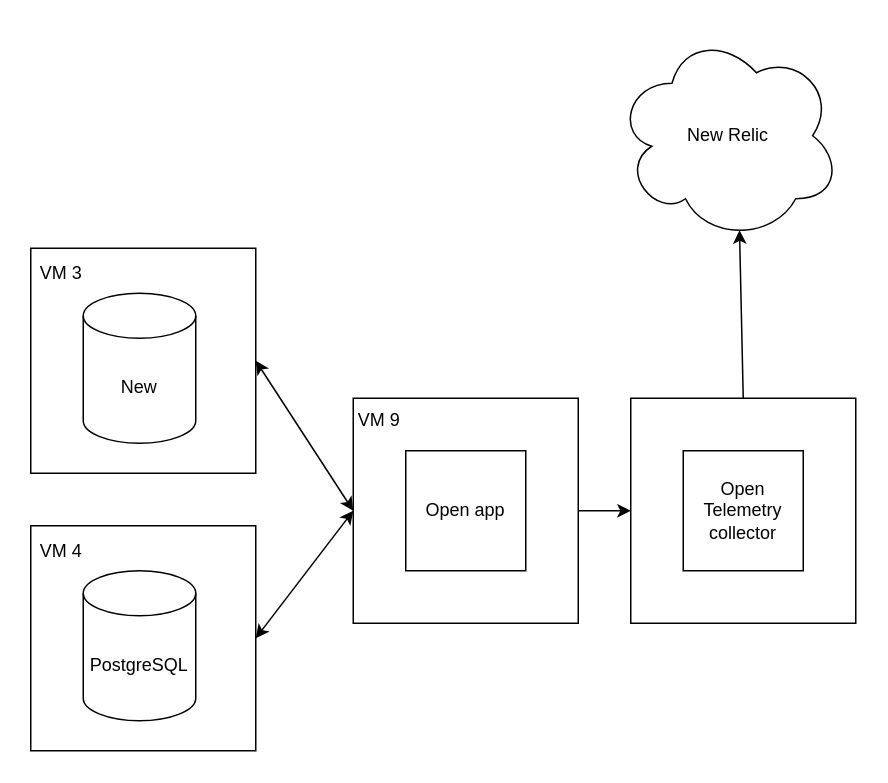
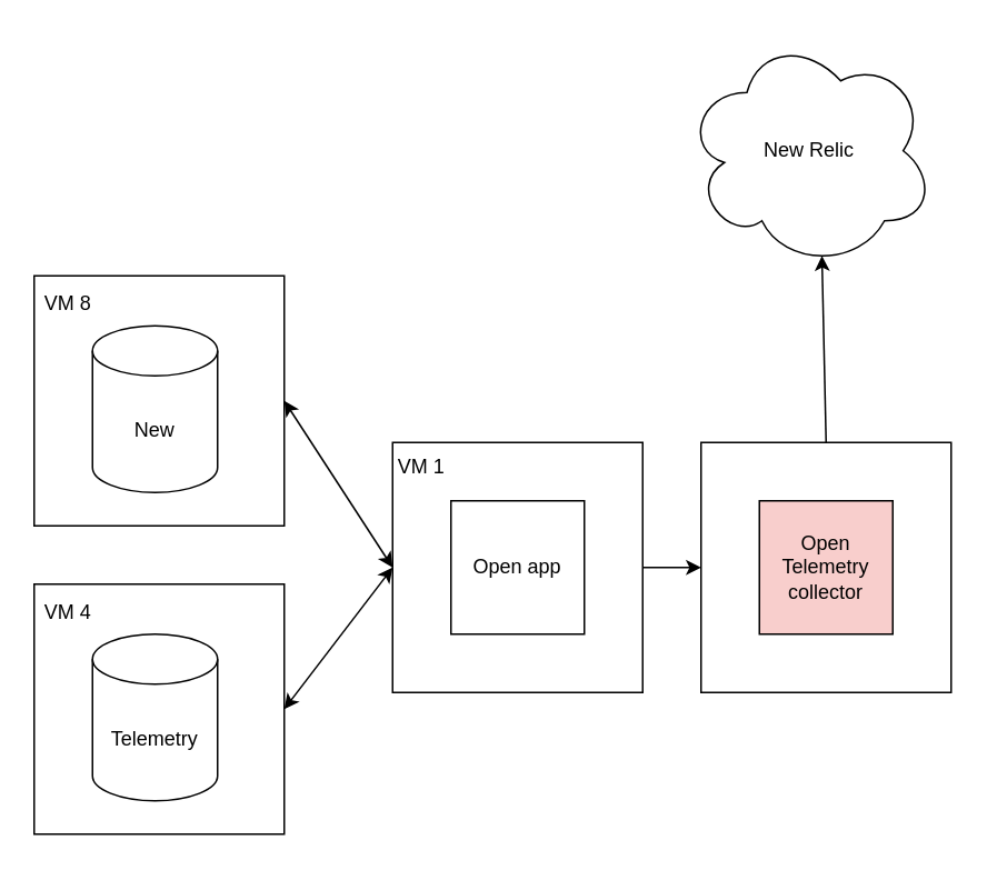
  <mxCell id="0" />
  <mxCell id="1" parent="0" />
  <mxCell id="2" value="" style="whiteSpace=wrap;html=1;aspect=fixed;fillColor=none;" vertex="1" parent="1"><mxGeometry x="235" y="265" width="150" height="150" as="geometry" /></mxCell>
  <mxCell id="3" value="" style="whiteSpace=wrap;html=1;aspect=fixed;fillColor=none;" vertex="1" parent="1"><mxGeometry x="420" y="265" width="150" height="150" as="geometry" /></mxCell>
  <mxCell id="4" value="" style="whiteSpace=wrap;html=1;aspect=fixed;fillColor=none;" parent="1" vertex="1"><mxGeometry x="20" y="165" width="150" height="150" as="geometry" /></mxCell>
  <mxCell id="5" value="" style="whiteSpace=wrap;html=1;aspect=fixed;fillColor=none;" parent="1" vertex="1"><mxGeometry x="20" y="350" width="150" height="150" as="geometry" /></mxCell>
  <mxCell id="6" value="Open app" style="whiteSpace=wrap;html=1;aspect=fixed;" parent="1" vertex="1"><mxGeometry x="270" y="300" width="80" height="80" as="geometry" /></mxCell>
  <mxCell id="7" value="" style="endArrow=classic;startArrow=classic;html=1;rounded=0;exitX=0;exitY=0.5;exitDx=0;exitDy=0;entryX=1;entryY=0.5;entryDx=0;entryDy=0;" parent="1" edge="1" target="4" source="2"><mxGeometry width="50" height="50" relative="1" as="geometry"><mxPoint x="220" y="330" as="sourcePoint" /><mxPoint x="150" y="250" as="targetPoint" /></mxGeometry></mxCell>
  <mxCell id="8" value="" style="endArrow=classic;startArrow=classic;html=1;rounded=0;exitX=0;exitY=0.5;exitDx=0;exitDy=0;entryX=1;entryY=0.5;entryDx=0;entryDy=0;" parent="1" edge="1" target="5" source="2"><mxGeometry width="50" height="50" relative="1" as="geometry"><mxPoint x="220" y="360" as="sourcePoint" /><mxPoint x="150" y="430" as="targetPoint" /></mxGeometry></mxCell>
- <mxCell id="9" value="PostgreSQL" style="shape=cylinder3;whiteSpace=wrap;html=1;boundedLbl=1;backgroundOutline=1;size=15;" parent="1" vertex="1"><mxGeometry x="55" y="380" width="75" height="100" as="geometry" /></mxCell>
- <mxCell id="10" value="Open Telemetry collector" style="whiteSpace=wrap;html=1;aspect=fixed;" parent="1" vertex="1"><mxGeometry x="455" y="300" width="80" height="80" as="geometry" /></mxCell>
+ <mxCell id="9" value="Telemetry" style="shape=cylinder3;whiteSpace=wrap;html=1;boundedLbl=1;backgroundOutline=1;size=15;" parent="1" vertex="1"><mxGeometry x="55" y="380" width="75" height="100" as="geometry" /></mxCell>
+ <mxCell id="10" value="Open Telemetry collector" style="whiteSpace=wrap;html=1;aspect=fixed;fillColor=#f8cecc;" parent="1" vertex="1"><mxGeometry x="455" y="300" width="80" height="80" as="geometry" /></mxCell>
  <mxCell id="11" value="" style="endArrow=classic;html=1;rounded=0;exitX=1;exitY=0.5;exitDx=0;exitDy=0;" parent="1" edge="1" source="2"><mxGeometry width="50" height="50" relative="1" as="geometry"><mxPoint x="390" y="340" as="sourcePoint" /><mxPoint x="420" y="340" as="targetPoint" /></mxGeometry></mxCell>
  <mxCell id="12" value="New Relic" style="ellipse;shape=cloud;whiteSpace=wrap;html=1;" parent="1" vertex="1"><mxGeometry x="410" y="20" width="150" height="140" as="geometry" /></mxCell>
  <mxCell id="13" value="" style="endArrow=classic;html=1;rounded=0;exitX=0.5;exitY=0;exitDx=0;exitDy=0;entryX=0.55;entryY=0.95;entryDx=0;entryDy=0;entryPerimeter=0;" parent="1" edge="1" target="12" source="3"><mxGeometry width="50" height="50" relative="1" as="geometry"><mxPoint x="510" y="230" as="sourcePoint" /><mxPoint x="495" y="170" as="targetPoint" /></mxGeometry></mxCell>
- <mxCell id="14" value="VM 9" style="text;html=1;strokeColor=none;fillColor=none;align=center;verticalAlign=middle;whiteSpace=wrap;rounded=0;" parent="1" vertex="1"><mxGeometry x="235" y="265" width="35" height="30" as="geometry" /></mxCell>
+ <mxCell id="14" value="VM 1" style="text;html=1;strokeColor=none;fillColor=none;align=center;verticalAlign=middle;whiteSpace=wrap;rounded=0;" parent="1" vertex="1"><mxGeometry x="235" y="265" width="35" height="30" as="geometry" /></mxCell>
  <mxCell id="15" value="VM 4" style="text;html=1;strokeColor=none;fillColor=none;align=center;verticalAlign=middle;whiteSpace=wrap;rounded=0;" parent="1" vertex="1"><mxGeometry x="23" y="352" width="35" height="30" as="geometry" /></mxCell>
  <mxCell id="16" value="New" style="shape=cylinder3;whiteSpace=wrap;html=1;boundedLbl=1;backgroundOutline=1;size=15;" parent="1" vertex="1"><mxGeometry x="55" y="195" width="75" height="100" as="geometry" /></mxCell>
- <mxCell id="17" value="VM 3" style="text;html=1;strokeColor=none;fillColor=none;align=center;verticalAlign=middle;whiteSpace=wrap;rounded=0;" parent="1" vertex="1"><mxGeometry x="23" y="167" width="35" height="30" as="geometry" /></mxCell>
+ <mxCell id="17" value="VM 8" style="text;html=1;strokeColor=none;fillColor=none;align=center;verticalAlign=middle;whiteSpace=wrap;rounded=0;" parent="1" vertex="1"><mxGeometry x="23" y="167" width="35" height="30" as="geometry" /></mxCell>
